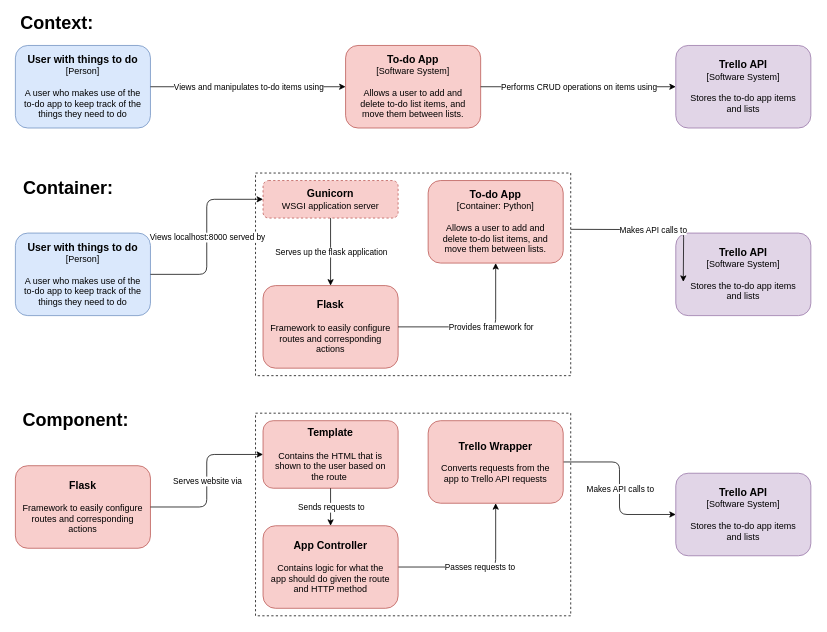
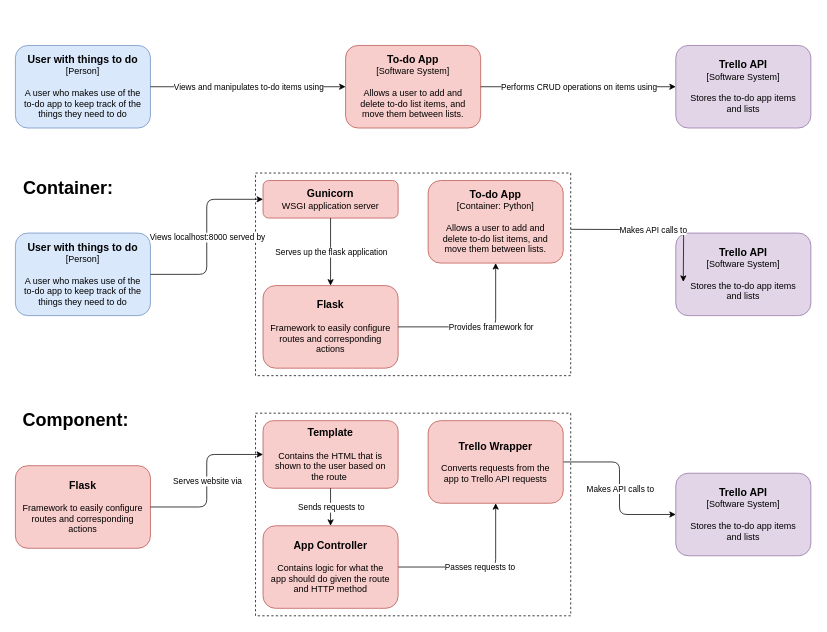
  <mxCell id="0" />
  <mxCell id="1" parent="0" />
  <mxCell id="2" value="" style="rounded=0;whiteSpace=wrap;html=1;dashed=1;fillColor=none;" parent="1" vertex="1"><mxGeometry x="340" y="230" width="420" height="270" as="geometry" /></mxCell>
  <mxCell id="3" value="&lt;div style=&quot;font-size: 14px&quot;&gt;&lt;b&gt;User with things to do&lt;/b&gt;&lt;/div&gt;&lt;div&gt;[Person]&lt;/div&gt;&lt;div&gt;&lt;br&gt;&lt;/div&gt;&lt;div&gt;A user who makes use of the to-do app to keep track of the things they need to do&lt;br&gt;&lt;/div&gt;" style="rounded=1;whiteSpace=wrap;html=1;fillColor=#dae8fc;strokeColor=#6c8ebf;spacing=10;fontColor=#000000;" parent="1" vertex="1"><mxGeometry x="20" y="60" width="180" height="110" as="geometry" /></mxCell>
  <mxCell id="4" value="&lt;div style=&quot;font-size: 14px&quot;&gt;&lt;b&gt;To-do App&lt;/b&gt;&lt;br&gt;&lt;/div&gt;&lt;div&gt;[Software System]&lt;/div&gt;&lt;div&gt;&lt;br&gt;&lt;/div&gt;&lt;div&gt;Allows a user to add and delete to-do list items, and move them between lists.&lt;br&gt;&lt;/div&gt;" style="rounded=1;whiteSpace=wrap;html=1;fillColor=#f8cecc;strokeColor=#b85450;spacing=10;fontColor=#000000;" parent="1" vertex="1"><mxGeometry x="460" y="60" width="180" height="110" as="geometry" /></mxCell>
  <mxCell id="5" value="" style="endArrow=classic;html=1;exitX=1;exitY=0.5;exitDx=0;exitDy=0;entryX=0;entryY=0.5;entryDx=0;entryDy=0;verticalAlign=middle;fontColor=#000000;labelBackgroundColor=#FFFFFF;" parent="1" source="3" target="4" edge="1"><mxGeometry relative="1" as="geometry"><mxPoint x="370" y="390" as="sourcePoint" /><mxPoint x="425" y="270" as="targetPoint" /></mxGeometry></mxCell>
  <mxCell id="6" value="Views and manipulates to-do items using" style="edgeLabel;resizable=0;html=1;align=center;verticalAlign=middle;fontColor=#000000;labelBackgroundColor=#FFFFFF;" parent="5" connectable="0" vertex="1"><mxGeometry relative="1" as="geometry" /></mxCell>
  <mxCell id="7" value="&lt;div style=&quot;font-size: 14px&quot;&gt;&lt;b&gt;Trello API&lt;/b&gt;&lt;br&gt;&lt;/div&gt;&lt;div&gt;[Software System]&lt;/div&gt;&lt;div&gt;&lt;br&gt;&lt;/div&gt;&lt;div&gt;Stores the to-do app items and lists&lt;br&gt;&lt;/div&gt;" style="rounded=1;whiteSpace=wrap;html=1;fillColor=#e1d5e7;strokeColor=#9673a6;spacing=10;fontColor=#000000;" parent="1" vertex="1"><mxGeometry x="900" y="60" width="180" height="110" as="geometry" /></mxCell>
  <mxCell id="8" value="" style="endArrow=classic;html=1;exitX=1;exitY=0.5;exitDx=0;exitDy=0;entryX=0;entryY=0.5;entryDx=0;entryDy=0;verticalAlign=middle;" parent="1" source="4" target="7" edge="1"><mxGeometry relative="1" as="geometry"><mxPoint x="419.5" y="380" as="sourcePoint" /><mxPoint x="419.5" y="480" as="targetPoint" /></mxGeometry></mxCell>
  <mxCell id="9" value="Performs CRUD operations on items using" style="edgeLabel;resizable=0;html=1;align=center;verticalAlign=middle;fontColor=#000000;labelBackgroundColor=#FFFFFF;" parent="8" connectable="0" vertex="1"><mxGeometry relative="1" as="geometry" /></mxCell>
- <mxCell id="10" value="&lt;b&gt;&lt;font style=&quot;font-size: 24px&quot;&gt;Context:&lt;/font&gt;&lt;/b&gt;" style="text;html=1;resizable=0;autosize=1;align=center;verticalAlign=middle;points=[];fillColor=none;strokeColor=none;rounded=0;labelBackgroundColor=#FFFFFF;fontColor=#000000;" parent="1" vertex="1"><mxGeometry x="20" y="20" width="110" height="20" as="geometry" /></mxCell>
  <mxCell id="11" value="&lt;div style=&quot;font-size: 14px&quot;&gt;&lt;b&gt;User with things to do&lt;/b&gt;&lt;/div&gt;&lt;div&gt;[Person]&lt;/div&gt;&lt;div&gt;&lt;br&gt;&lt;/div&gt;&lt;div&gt;A user who makes use of the to-do app to keep track of the things they need to do&lt;br&gt;&lt;/div&gt;" style="rounded=1;whiteSpace=wrap;html=1;fillColor=#dae8fc;strokeColor=#6c8ebf;spacing=10;fontColor=#000000;" parent="1" vertex="1"><mxGeometry x="20" y="310" width="180" height="110" as="geometry" /></mxCell>
  <mxCell id="12" value="&lt;div style=&quot;font-size: 14px&quot;&gt;&lt;b&gt;To-do App&lt;/b&gt;&lt;br&gt;&lt;/div&gt;&lt;div&gt;[Container: Python]&lt;/div&gt;&lt;div&gt;&lt;br&gt;&lt;/div&gt;&lt;div&gt;Allows a user to add and delete to-do list items, and move them between lists.&lt;br&gt;&lt;/div&gt;" style="rounded=1;whiteSpace=wrap;html=1;fillColor=#f8cecc;strokeColor=#b85450;spacing=10;fontColor=#000000;" parent="1" vertex="1"><mxGeometry x="570" y="240" width="180" height="110" as="geometry" /></mxCell>
  <mxCell id="13" value="&lt;div style=&quot;font-size: 14px&quot;&gt;&lt;b&gt;Trello API&lt;/b&gt;&lt;br&gt;&lt;/div&gt;&lt;div&gt;[Software System]&lt;/div&gt;&lt;div&gt;&lt;br&gt;&lt;/div&gt;&lt;div&gt;Stores the to-do app items and lists&lt;br&gt;&lt;/div&gt;" style="rounded=1;whiteSpace=wrap;html=1;fillColor=#e1d5e7;strokeColor=#9673a6;spacing=10;fontColor=#000000;" parent="1" vertex="1"><mxGeometry x="900" y="310" width="180" height="110" as="geometry" /></mxCell>
  <mxCell id="14" value="" style="endArrow=classic;html=1;exitX=1;exitY=0.5;exitDx=0;exitDy=0;entryX=0;entryY=0.5;entryDx=0;entryDy=0;verticalAlign=middle;edgeStyle=orthogonalEdgeStyle;" parent="1" source="32" target="28" edge="1"><mxGeometry relative="1" as="geometry"><mxPoint x="770" y="750" as="sourcePoint" /><mxPoint x="920" y="820" as="targetPoint" /></mxGeometry></mxCell>
  <mxCell id="15" value="Makes API calls to" style="edgeLabel;resizable=0;html=1;align=center;verticalAlign=middle;fontColor=#000000;labelBackgroundColor=#FFFFFF;" parent="14" connectable="0" vertex="1"><mxGeometry relative="1" as="geometry" /></mxCell>
  <mxCell id="16" value="&lt;b&gt;&lt;font style=&quot;font-size: 24px&quot;&gt;Container:&lt;/font&gt;&lt;/b&gt;" style="text;html=1;resizable=0;autosize=1;align=center;verticalAlign=middle;points=[];fillColor=none;strokeColor=none;rounded=0;labelBackgroundColor=#FFFFFF;fontColor=#000000;" parent="1" vertex="1"><mxGeometry x="20" y="240" width="140" height="20" as="geometry" /></mxCell>
- <mxCell id="17" value="&lt;div style=&quot;font-size: 14px&quot;&gt;&lt;b&gt;Gunicorn&lt;/b&gt;&lt;/div&gt;&lt;div&gt;&lt;font style=&quot;font-size: 12px&quot;&gt;WSGI application server&lt;/font&gt;&lt;b style=&quot;font-size: 14px&quot;&gt;&lt;br&gt;&lt;/b&gt;&lt;/div&gt;" style="rounded=1;whiteSpace=wrap;html=1;fillColor=#f8cecc;strokeColor=#b85450;spacing=10;fontColor=#000000;dashed=1;" parent="1" vertex="1"><mxGeometry x="350" y="240" width="180" height="50" as="geometry" /></mxCell>
+ <mxCell id="17" value="&lt;div style=&quot;font-size: 14px&quot;&gt;&lt;b&gt;Gunicorn&lt;/b&gt;&lt;/div&gt;&lt;div&gt;&lt;font style=&quot;font-size: 12px&quot;&gt;WSGI application server&lt;/font&gt;&lt;b style=&quot;font-size: 14px&quot;&gt;&lt;br&gt;&lt;/b&gt;&lt;/div&gt;" style="rounded=1;whiteSpace=wrap;html=1;fillColor=#f8cecc;strokeColor=#b85450;spacing=10;fontColor=#000000;" parent="1" vertex="1"><mxGeometry x="350" y="240" width="180" height="50" as="geometry" /></mxCell>
  <mxCell id="18" value="" style="endArrow=classic;html=1;exitX=1;exitY=0.5;exitDx=0;exitDy=0;entryX=0;entryY=0.5;entryDx=0;entryDy=0;verticalAlign=middle;edgeStyle=orthogonalEdgeStyle;" parent="1" source="11" target="17" edge="1"><mxGeometry relative="1" as="geometry"><mxPoint x="200" y="365" as="sourcePoint" /><mxPoint x="365" y="330" as="targetPoint" /></mxGeometry></mxCell>
  <mxCell id="19" value="Views localhost:8000 served by" style="edgeLabel;resizable=0;html=1;align=center;verticalAlign=middle;labelBackgroundColor=#FFFFFF;fontColor=#000000;" parent="18" connectable="0" vertex="1"><mxGeometry relative="1" as="geometry" /></mxCell>
  <mxCell id="20" value="&lt;div style=&quot;font-size: 14px&quot;&gt;&lt;b&gt;Flask&lt;/b&gt;&lt;/div&gt;&lt;div&gt;&lt;br&gt;&lt;/div&gt;&lt;div&gt;Framework to easily configure routes and corresponding actions&lt;br&gt;&lt;/div&gt;" style="rounded=1;whiteSpace=wrap;html=1;fillColor=#f8cecc;strokeColor=#b85450;spacing=10;fontColor=#000000;" parent="1" vertex="1"><mxGeometry x="350" y="380" width="180" height="110" as="geometry" /></mxCell>
  <mxCell id="21" value="" style="endArrow=classic;html=1;exitX=0.5;exitY=1;exitDx=0;exitDy=0;verticalAlign=middle;entryX=0.5;entryY=0;entryDx=0;entryDy=0;" parent="1" source="17" target="20" edge="1"><mxGeometry relative="1" as="geometry"><mxPoint x="210" y="345" as="sourcePoint" /><mxPoint x="420" y="292" as="targetPoint" /></mxGeometry></mxCell>
  <mxCell id="22" value="Serves up the flask application" style="edgeLabel;resizable=0;html=1;align=center;verticalAlign=middle;fontColor=#000000;labelBackgroundColor=#FFFFFF;" parent="21" connectable="0" vertex="1"><mxGeometry relative="1" as="geometry" /></mxCell>
  <mxCell id="23" value="" style="endArrow=classic;html=1;exitX=1;exitY=0.5;exitDx=0;exitDy=0;entryX=0.5;entryY=1;entryDx=0;entryDy=0;verticalAlign=middle;edgeStyle=orthogonalEdgeStyle;" parent="1" source="20" target="12" edge="1"><mxGeometry relative="1" as="geometry"><mxPoint x="220" y="355" as="sourcePoint" /><mxPoint x="385" y="290" as="targetPoint" /></mxGeometry></mxCell>
  <mxCell id="24" value="Provides framework for" style="edgeLabel;resizable=0;html=1;align=center;verticalAlign=middle;fontColor=#000000;labelBackgroundColor=#FFFFFF;" parent="23" connectable="0" vertex="1"><mxGeometry relative="1" as="geometry"><mxPoint x="15" as="offset" /></mxGeometry></mxCell>
  <mxCell id="25" value="&lt;b&gt;&lt;font style=&quot;font-size: 24px&quot;&gt;Component:&lt;/font&gt;&lt;/b&gt;" style="text;html=1;resizable=0;autosize=1;align=center;verticalAlign=middle;points=[];fillColor=none;strokeColor=none;rounded=0;labelBackgroundColor=#FFFFFF;fontColor=#000000;" parent="1" vertex="1"><mxGeometry x="20" y="550" width="160" height="20" as="geometry" /></mxCell>
  <mxCell id="26" value="&lt;div style=&quot;font-size: 14px&quot;&gt;&lt;b&gt;Flask&lt;/b&gt;&lt;/div&gt;&lt;div&gt;&lt;br&gt;&lt;/div&gt;&lt;div&gt;Framework to easily configure routes and corresponding actions&lt;br&gt;&lt;/div&gt;" style="rounded=1;whiteSpace=wrap;html=1;fillColor=#f8cecc;strokeColor=#b85450;spacing=10;fontColor=#000000;" parent="1" vertex="1"><mxGeometry x="20" y="620" width="180" height="110" as="geometry" /></mxCell>
  <mxCell id="27" value="" style="rounded=0;whiteSpace=wrap;html=1;dashed=1;fillColor=none;" parent="1" vertex="1"><mxGeometry x="340" y="550" width="420" height="270" as="geometry" /></mxCell>
  <mxCell id="28" value="&lt;div style=&quot;font-size: 14px&quot;&gt;&lt;b&gt;Trello API&lt;/b&gt;&lt;br&gt;&lt;/div&gt;&lt;div&gt;[Software System]&lt;/div&gt;&lt;div&gt;&lt;br&gt;&lt;/div&gt;&lt;div&gt;Stores the to-do app items and lists&lt;br&gt;&lt;/div&gt;" style="rounded=1;whiteSpace=wrap;html=1;fillColor=#e1d5e7;strokeColor=#9673a6;spacing=10;fontColor=#000000;" parent="1" vertex="1"><mxGeometry x="900" y="630" width="180" height="110" as="geometry" /></mxCell>
  <mxCell id="29" value="&lt;div style=&quot;font-size: 14px&quot;&gt;&lt;b&gt;Template&lt;/b&gt;&lt;/div&gt;&lt;div&gt;&lt;br&gt;&lt;/div&gt;&lt;div&gt;Contains the HTML that is shown to the user based on the route&amp;nbsp;&lt;/div&gt;" style="rounded=1;whiteSpace=wrap;html=1;fillColor=#f8cecc;strokeColor=#b85450;spacing=10;fontColor=#000000;" parent="1" vertex="1"><mxGeometry x="350" y="560" width="180" height="90" as="geometry" /></mxCell>
  <mxCell id="30" value="" style="endArrow=classic;html=1;exitX=0.5;exitY=1;exitDx=0;exitDy=0;verticalAlign=middle;edgeStyle=orthogonalEdgeStyle;entryX=0.5;entryY=0;entryDx=0;entryDy=0;" parent="1" source="29" target="37" edge="1"><mxGeometry relative="1" as="geometry"><mxPoint x="210" y="375" as="sourcePoint" /><mxPoint x="360" y="275" as="targetPoint" /></mxGeometry></mxCell>
  <mxCell id="31" value="Sends requests to" style="edgeLabel;resizable=0;html=1;align=center;verticalAlign=middle;labelBackgroundColor=#FFFFFF;fontColor=#000000;" parent="30" connectable="0" vertex="1"><mxGeometry relative="1" as="geometry" /></mxCell>
  <mxCell id="32" value="&lt;div style=&quot;font-size: 14px&quot;&gt;&lt;b&gt;Trello Wrapper&lt;/b&gt;&lt;/div&gt;&lt;div&gt;&lt;br&gt;&lt;/div&gt;&lt;div&gt;Converts requests from the app to Trello API requests&lt;/div&gt;" style="rounded=1;whiteSpace=wrap;html=1;fillColor=#f8cecc;strokeColor=#b85450;spacing=10;fontColor=#000000;" parent="1" vertex="1"><mxGeometry x="570" y="560" width="180" height="110" as="geometry" /></mxCell>
  <mxCell id="33" value="" style="endArrow=classic;html=1;exitX=1;exitY=0.5;exitDx=0;exitDy=0;verticalAlign=middle;edgeStyle=orthogonalEdgeStyle;entryX=0.5;entryY=1;entryDx=0;entryDy=0;" parent="1" source="37" target="32" edge="1"><mxGeometry relative="1" as="geometry"><mxPoint x="540" y="620" as="sourcePoint" /><mxPoint x="690" y="560" as="targetPoint" /></mxGeometry></mxCell>
  <mxCell id="34" value="Passes requests to" style="edgeLabel;resizable=0;html=1;align=center;verticalAlign=middle;labelBackgroundColor=#FFFFFF;fontColor=#000000;" parent="33" connectable="0" vertex="1"><mxGeometry relative="1" as="geometry" /></mxCell>
  <mxCell id="35" value="" style="endArrow=classic;html=1;exitX=1;exitY=0.5;exitDx=0;exitDy=0;entryX=0;entryY=0.5;entryDx=0;entryDy=0;verticalAlign=middle;edgeStyle=orthogonalEdgeStyle;" parent="1" edge="1"><mxGeometry relative="1" as="geometry"><mxPoint x="760" y="305" as="sourcePoint" /><mxPoint x="910" y="375" as="targetPoint" /></mxGeometry></mxCell>
  <mxCell id="36" value="Makes API calls to" style="edgeLabel;resizable=0;html=1;align=center;verticalAlign=middle;fontColor=#000000;labelBackgroundColor=#FFFFFF;" parent="35" connectable="0" vertex="1"><mxGeometry relative="1" as="geometry" /></mxCell>
  <mxCell id="37" value="&lt;div style=&quot;font-size: 14px&quot;&gt;&lt;b&gt;App Controller&lt;/b&gt;&lt;/div&gt;&lt;div&gt;&lt;br&gt;&lt;/div&gt;&lt;div&gt;Contains logic for what the app should do given the route and HTTP method&lt;/div&gt;" style="rounded=1;whiteSpace=wrap;html=1;fillColor=#f8cecc;strokeColor=#b85450;spacing=10;fontColor=#000000;" vertex="1" parent="1"><mxGeometry x="350" y="700" width="180" height="110" as="geometry" /></mxCell>
  <mxCell id="38" value="" style="endArrow=classic;html=1;exitX=1;exitY=0.5;exitDx=0;exitDy=0;verticalAlign=middle;edgeStyle=orthogonalEdgeStyle;entryX=0;entryY=0.5;entryDx=0;entryDy=0;" edge="1" parent="1" source="26" target="29"><mxGeometry relative="1" as="geometry"><mxPoint x="540" y="765" as="sourcePoint" /><mxPoint x="670" y="680" as="targetPoint" /></mxGeometry></mxCell>
  <mxCell id="39" value="Serves website via" style="edgeLabel;resizable=0;html=1;align=center;verticalAlign=middle;labelBackgroundColor=#FFFFFF;fontColor=#000000;" connectable="0" vertex="1" parent="38"><mxGeometry relative="1" as="geometry" /></mxCell>
